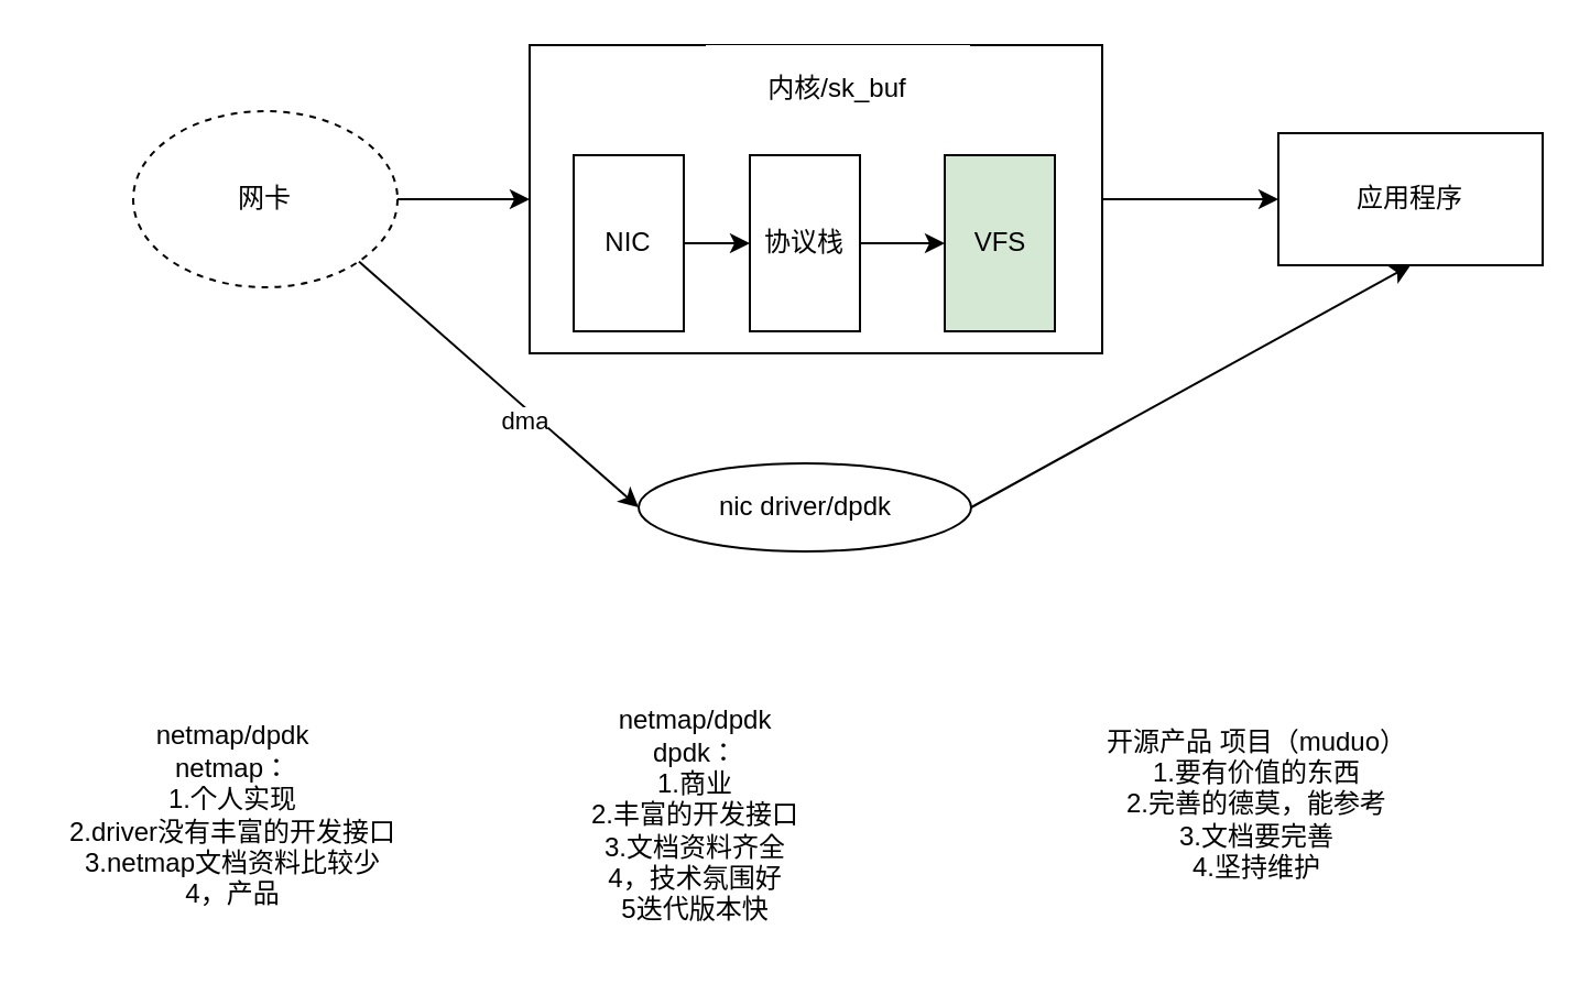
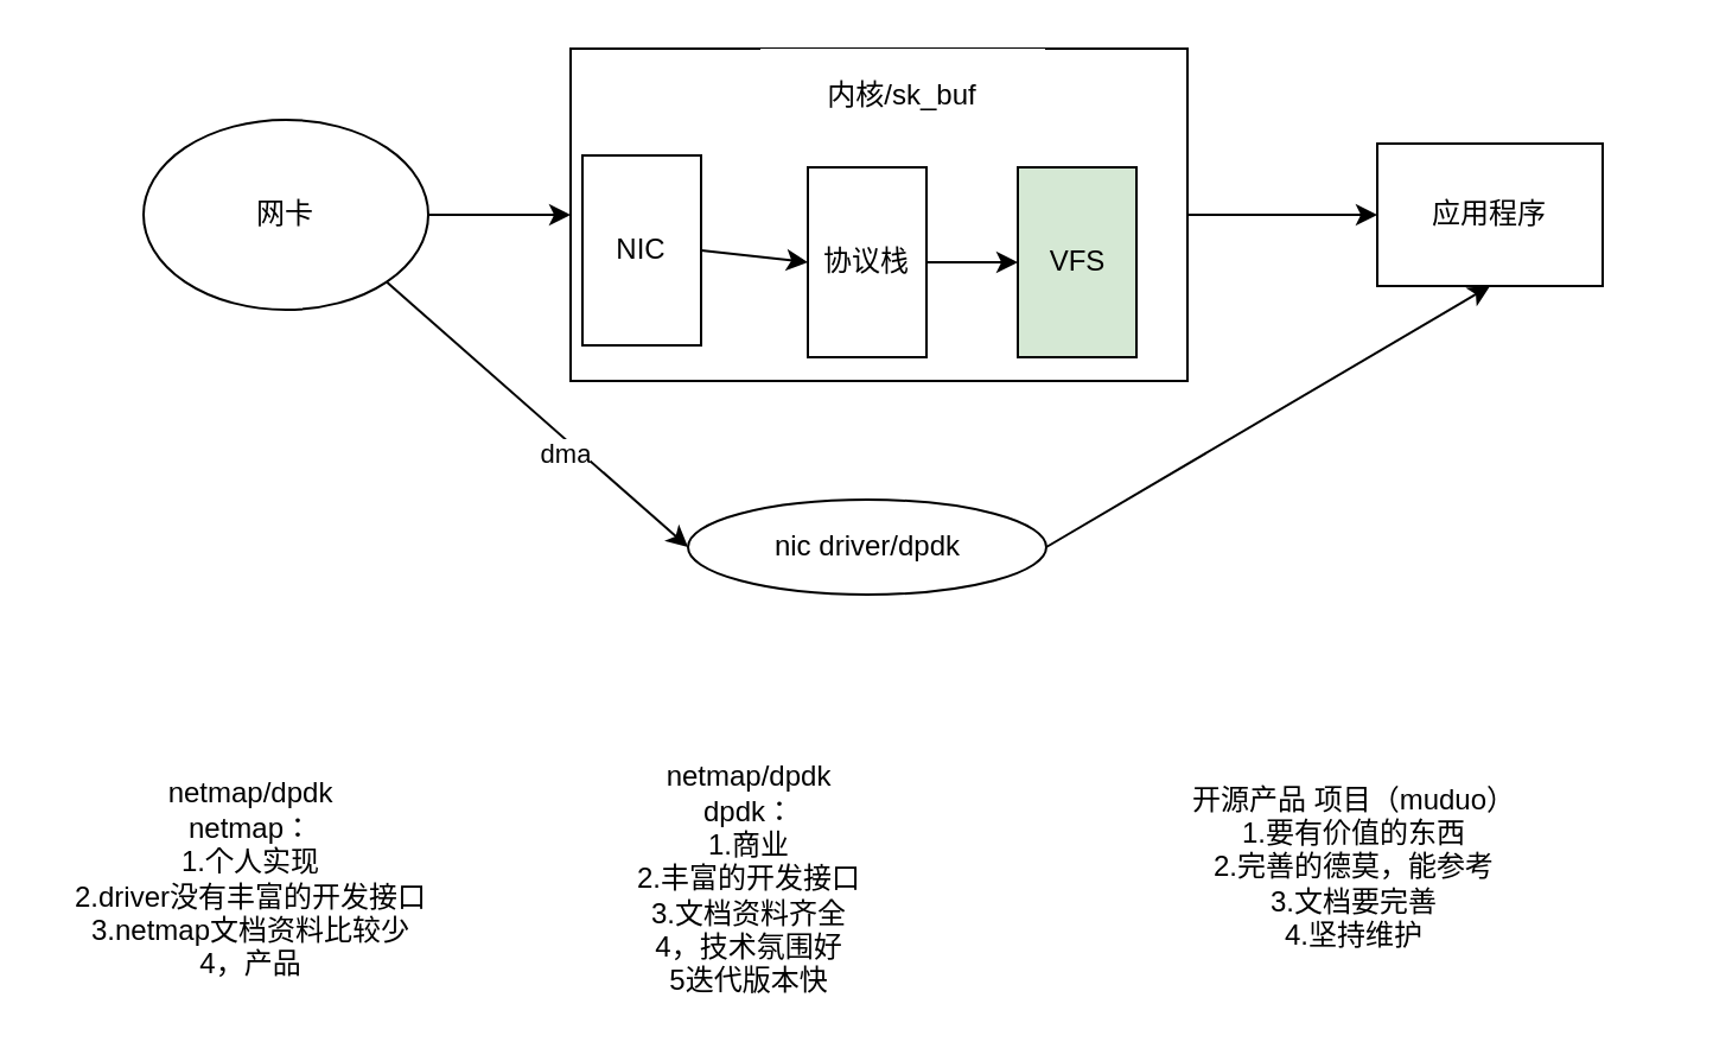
  <mxCell id="0" />
  <mxCell id="1" parent="0" />
  <mxCell id="2" style="edgeStyle=none;html=1;exitX=1;exitY=0.5;exitDx=0;exitDy=0;" edge="1" parent="1" source="5" target="7"><mxGeometry relative="1" as="geometry" /></mxCell>
  <mxCell id="3" style="edgeStyle=none;html=1;exitX=1;exitY=1;exitDx=0;exitDy=0;entryX=0;entryY=0.5;entryDx=0;entryDy=0;" edge="1" parent="1" source="5" target="16"><mxGeometry relative="1" as="geometry" /></mxCell>
  <mxCell id="4" value="dma" style="edgeLabel;html=1;align=center;verticalAlign=middle;resizable=0;points=[];" vertex="1" connectable="0" parent="3"><mxGeometry x="0.22" y="-4" relative="1" as="geometry"><mxPoint y="1" as="offset" /></mxGeometry></mxCell>
- <mxCell id="5" value="网卡" style="ellipse;whiteSpace=wrap;html=1;dashed=1;" vertex="1" parent="1"><mxGeometry x="60" y="50" width="120" height="80" as="geometry" /></mxCell>
+ <mxCell id="5" value="网卡" style="ellipse;whiteSpace=wrap;html=1;" vertex="1" parent="1"><mxGeometry x="60" y="50" width="120" height="80" as="geometry" /></mxCell>
  <mxCell id="6" style="edgeStyle=none;html=1;exitX=1;exitY=0.5;exitDx=0;exitDy=0;entryX=0;entryY=0.5;entryDx=0;entryDy=0;" edge="1" parent="1" source="7" target="14"><mxGeometry relative="1" as="geometry" /></mxCell>
  <mxCell id="7" value="" style="rounded=0;whiteSpace=wrap;html=1;" vertex="1" parent="1"><mxGeometry x="240" y="20" width="260" height="140" as="geometry" /></mxCell>
  <mxCell id="8" style="edgeStyle=none;html=1;exitX=1;exitY=0.5;exitDx=0;exitDy=0;entryX=0;entryY=0.5;entryDx=0;entryDy=0;" edge="1" parent="1" source="9" target="11"><mxGeometry relative="1" as="geometry" /></mxCell>
- <mxCell id="9" value="NIC" style="rounded=0;whiteSpace=wrap;html=1;" vertex="1" parent="1"><mxGeometry x="260" y="70" width="50" height="80" as="geometry" /></mxCell>
+ <mxCell id="9" value="NIC" style="rounded=0;whiteSpace=wrap;html=1;" vertex="1" parent="1"><mxGeometry x="245" y="65" width="50" height="80" as="geometry" /></mxCell>
  <mxCell id="10" style="edgeStyle=none;html=1;exitX=1;exitY=0.5;exitDx=0;exitDy=0;entryX=0;entryY=0.5;entryDx=0;entryDy=0;" edge="1" parent="1" source="11" target="12"><mxGeometry relative="1" as="geometry" /></mxCell>
  <mxCell id="11" value="协议栈" style="rounded=0;whiteSpace=wrap;html=1;" vertex="1" parent="1"><mxGeometry x="340" y="70" width="50" height="80" as="geometry" /></mxCell>
  <mxCell id="12" value="VFS" style="rounded=0;whiteSpace=wrap;html=1;fillColor=#d5e8d4;" vertex="1" parent="1"><mxGeometry x="428.5" y="70" width="50" height="80" as="geometry" /></mxCell>
  <mxCell id="13" value="内核/sk_buf" style="rounded=0;whiteSpace=wrap;html=1;strokeColor=none;" vertex="1" parent="1"><mxGeometry x="320" y="20" width="120" height="40" as="geometry" /></mxCell>
- <mxCell id="14" value="应用程序" style="rounded=0;whiteSpace=wrap;html=1;" vertex="1" parent="1"><mxGeometry x="580" y="60" width="120" height="60" as="geometry" /></mxCell>
+ <mxCell id="14" value="应用程序" style="rounded=0;whiteSpace=wrap;html=1;" vertex="1" parent="1"><mxGeometry x="580" y="60" width="95" height="60" as="geometry" /></mxCell>
  <mxCell id="15" style="edgeStyle=none;html=1;exitX=1;exitY=0.5;exitDx=0;exitDy=0;entryX=0.5;entryY=1;entryDx=0;entryDy=0;" edge="1" parent="1" source="16" target="14"><mxGeometry relative="1" as="geometry" /></mxCell>
  <mxCell id="16" value="nic driver/dpdk" style="ellipse;whiteSpace=wrap;html=1;" vertex="1" parent="1"><mxGeometry x="289.5" y="210" width="151" height="40" as="geometry" /></mxCell>
  <mxCell id="17" value="netmap/dpdk&lt;br&gt;netmap：&lt;br&gt;1.个人实现&lt;br&gt;2.driver没有丰富的开发接口&lt;br&gt;3.netmap文档资料比较少&lt;br&gt;4，产品" style="text;html=1;align=center;verticalAlign=middle;resizable=0;points=[];autosize=1;strokeColor=none;fillColor=none;" vertex="1" parent="1"><mxGeometry x="20" y="320" width="170" height="100" as="geometry" /></mxCell>
  <mxCell id="18" value="netmap/dpdk&lt;br&gt;dpdk：&lt;br&gt;1.商业&lt;br&gt;2.丰富的开发接口&lt;br&gt;3.文档资料齐全&lt;br&gt;4，技术氛围好&lt;br&gt;5迭代版本快" style="text;html=1;align=center;verticalAlign=middle;resizable=0;points=[];autosize=1;strokeColor=none;fillColor=none;" vertex="1" parent="1"><mxGeometry x="255" y="315" width="120" height="110" as="geometry" /></mxCell>
  <mxCell id="19" value="开源产品 项目（muduo）&lt;br&gt;1.要有价值的东西&lt;br&gt;2.完善的德莫，能参考&lt;br&gt;3.文档要完善&lt;br&gt;4.坚持维护&lt;br&gt;" style="text;html=1;align=center;verticalAlign=middle;resizable=0;points=[];autosize=1;strokeColor=none;fillColor=none;" vertex="1" parent="1"><mxGeometry x="490" y="320" width="160" height="90" as="geometry" /></mxCell>
